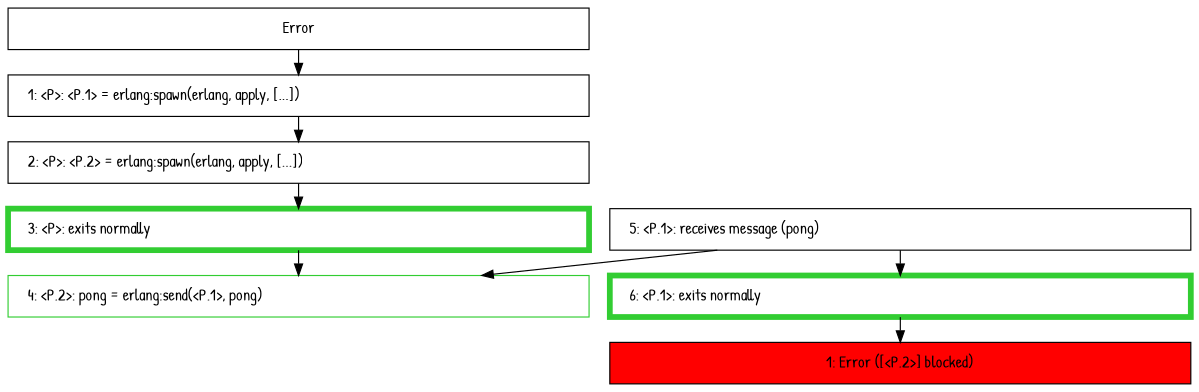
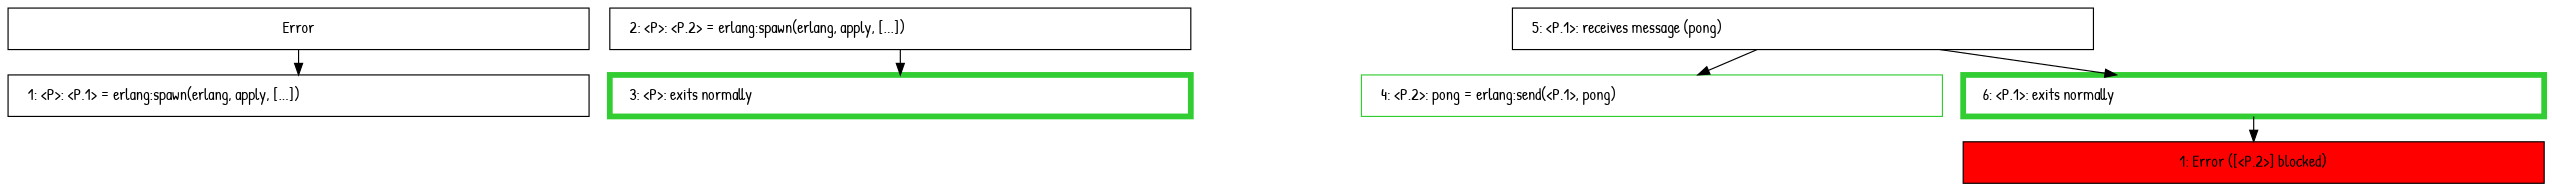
  digraph {
    fontname="Patrick Hand"
    ranksep=0.3
    node [fontname="Patrick Hand" shape=box]
    edge [fontname="Patrick Hand" weight=1000]
    n1 [label=Error width=7]
    n2 [label="   1: <P>: <P.1> = erlang:spawn(erlang, apply, [...])\l" width=7]
    n3 [label="   2: <P>: <P.2> = erlang:spawn(erlang, apply, [...])\l" width=7]
    n4 [color=limegreen label="   3: <P>: exits normally\l" penwidth=5 width=7]
    n5 [color=limegreen label="   4: <P.2>: pong = erlang:send(<P.1>, pong)\l" width=7]
    n6 [label="   5: <P.1>: receives message (pong)\l" width=7]
    n7 [color=limegreen label="   6: <P.1>: exits normally\l" penwidth=5 width=7]
    n8 [fillcolor=red label="1: Error ([<P.2>] blocked)" style=filled width=7]
    subgraph sub_1 {
      n1
      n2
      n3
      n4
      n5
      n6
      n7
      n8
    }
    n1 -> n2
-   n2 -> n3
    n3 -> n4
-   n4 -> n5
    n6 -> n5
    n6 -> n7
    n7 -> n8
  }
